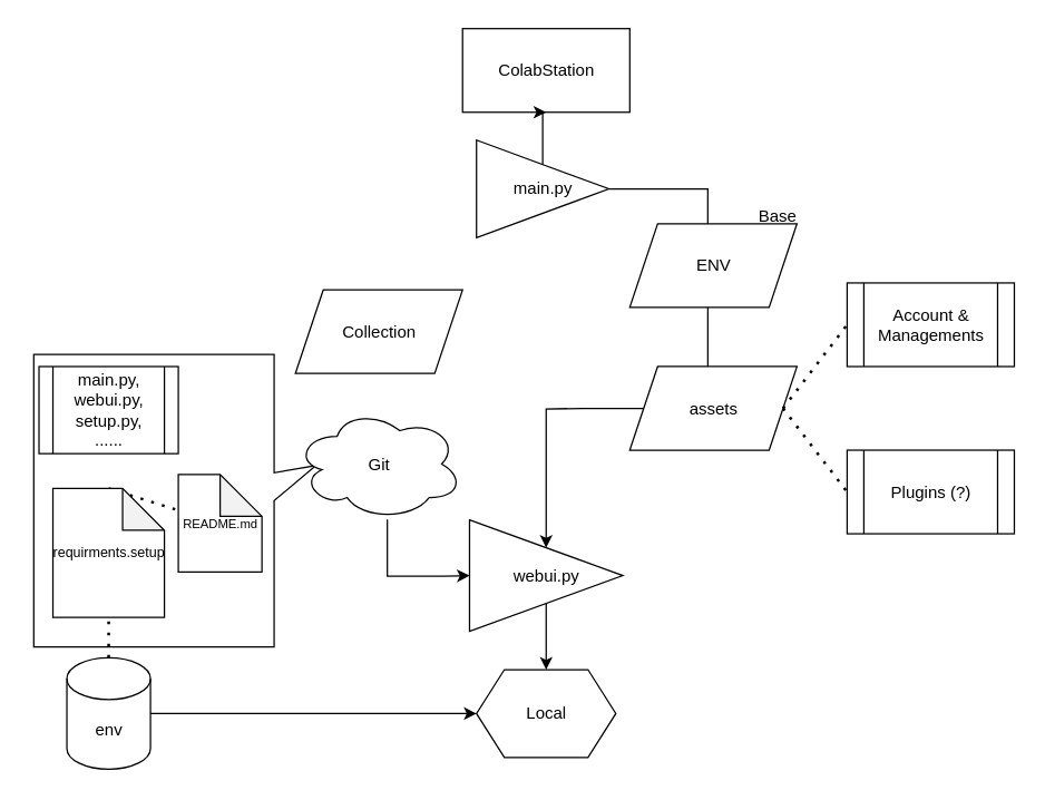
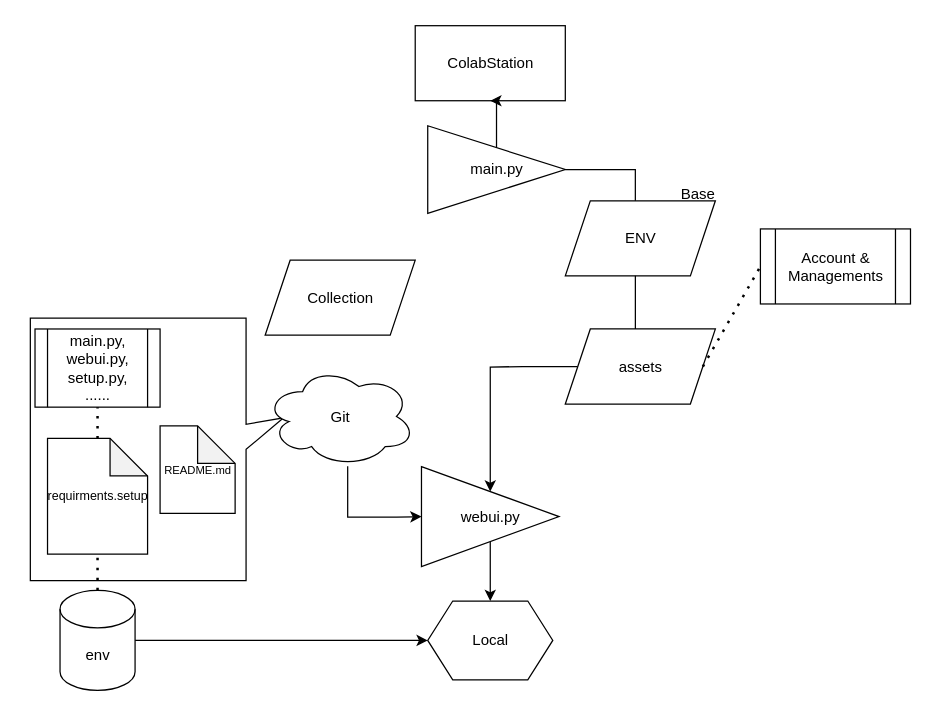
  <mxCell id="0" />
  <mxCell id="1" parent="0" />
  <mxCell id="2" value="" style="shape=callout;whiteSpace=wrap;html=1;perimeter=calloutPerimeter;position2=0.62;rotation=-90;" vertex="1" parent="1"><mxGeometry x="20" y="257.5" width="210" height="202.5" as="geometry" /></mxCell>
  <mxCell id="3" value="ColabStation" style="whiteSpace=wrap;html=1;rounded=0;" parent="1" vertex="1"><mxGeometry x="331.5" y="20" width="120" height="60" as="geometry" /></mxCell>
  <mxCell id="4" value="Collection" style="shape=parallelogram;perimeter=parallelogramPerimeter;whiteSpace=wrap;html=1;fixedSize=1;" parent="1" vertex="1"><mxGeometry x="211.5" y="207.5" width="120" height="60" as="geometry" /></mxCell>
  <mxCell id="5" style="edgeStyle=orthogonalEdgeStyle;rounded=0;orthogonalLoop=1;jettySize=auto;html=1;" edge="1" parent="1" source="8" target="3"><mxGeometry relative="1" as="geometry" /></mxCell>
  <mxCell id="6" style="edgeStyle=orthogonalEdgeStyle;rounded=0;orthogonalLoop=1;jettySize=auto;html=1;" edge="1" parent="1" source="15" target="12"><mxGeometry relative="1" as="geometry"><Array as="points"><mxPoint x="417.5" y="293" /><mxPoint x="417.5" y="293" /></Array></mxGeometry></mxCell>
  <mxCell id="7" style="edgeStyle=orthogonalEdgeStyle;rounded=0;orthogonalLoop=1;jettySize=auto;html=1;entryX=0.467;entryY=0.625;entryDx=0;entryDy=0;entryPerimeter=0;" edge="1" parent="1" source="8" target="15"><mxGeometry relative="1" as="geometry"><Array as="points"><mxPoint x="507.5" y="135" /></Array></mxGeometry></mxCell>
- <mxCell id="8" value="&lt;div style=&quot;&quot;&gt;&lt;span style=&quot;background-color: initial;&quot;&gt;main.py&lt;/span&gt;&lt;/div&gt;" style="triangle;whiteSpace=wrap;html=1;align=center;" parent="1" vertex="1"><mxGeometry x="341.5" y="100" width="95" height="70" as="geometry" /></mxCell>
+ <mxCell id="8" value="&lt;div style=&quot;&quot;&gt;&lt;span style=&quot;background-color: initial;&quot;&gt;main.py&lt;/span&gt;&lt;/div&gt;" style="triangle;whiteSpace=wrap;html=1;align=center;" parent="1" vertex="1"><mxGeometry x="341.5" y="100" width="110" height="70" as="geometry" /></mxCell>
  <mxCell id="9" value="ENV" style="shape=parallelogram;perimeter=parallelogramPerimeter;whiteSpace=wrap;html=1;fixedSize=1;" parent="1" vertex="1"><mxGeometry x="451.5" y="160" width="120" height="60" as="geometry" /></mxCell>
  <mxCell id="10" value="Local" style="shape=hexagon;perimeter=hexagonPerimeter2;whiteSpace=wrap;html=1;fixedSize=1;" vertex="1" parent="1"><mxGeometry x="341.5" y="480" width="100" height="63" as="geometry" /></mxCell>
  <mxCell id="11" style="edgeStyle=orthogonalEdgeStyle;rounded=0;orthogonalLoop=1;jettySize=auto;html=1;entryX=0.5;entryY=0;entryDx=0;entryDy=0;" edge="1" parent="1" source="12" target="10"><mxGeometry relative="1" as="geometry" /></mxCell>
  <mxCell id="12" value="webui.py" style="triangle;whiteSpace=wrap;html=1;" vertex="1" parent="1"><mxGeometry x="336.5" y="372.5" width="110" height="80" as="geometry" /></mxCell>
  <mxCell id="13" style="edgeStyle=orthogonalEdgeStyle;rounded=0;orthogonalLoop=1;jettySize=auto;html=1;entryX=0;entryY=0.5;entryDx=0;entryDy=0;" edge="1" parent="1" source="14" target="12"><mxGeometry relative="1" as="geometry"><Array as="points"><mxPoint x="277.5" y="413" /><mxPoint x="316.5" y="413" /></Array></mxGeometry></mxCell>
  <mxCell id="14" value="Git" style="ellipse;shape=cloud;whiteSpace=wrap;html=1;" vertex="1" parent="1"><mxGeometry x="211.5" y="292.5" width="120" height="80" as="geometry" /></mxCell>
  <mxCell id="15" value="assets" style="shape=parallelogram;perimeter=parallelogramPerimeter;whiteSpace=wrap;html=1;fixedSize=1;" parent="1" vertex="1"><mxGeometry x="451.5" y="262.5" width="120" height="60" as="geometry" /></mxCell>
- <mxCell id="16" value="Account &amp;amp; Managements" style="shape=process;whiteSpace=wrap;html=1;backgroundOutline=1;" vertex="1" parent="1"><mxGeometry x="607.5" y="202.5" width="120" height="60" as="geometry" /></mxCell>
- <mxCell id="17" value="Plugins (?)" style="shape=process;whiteSpace=wrap;html=1;backgroundOutline=1;" vertex="1" parent="1"><mxGeometry x="607.5" y="322.5" width="120" height="60" as="geometry" /></mxCell>
+ <mxCell id="16" value="Account &amp;amp; Managements" style="shape=process;whiteSpace=wrap;html=1;backgroundOutline=1;" vertex="1" parent="1"><mxGeometry x="607.5" y="182.5" width="120" height="60" as="geometry" /></mxCell>
  <mxCell id="18" value="" style="endArrow=none;dashed=1;html=1;dashPattern=1 3;strokeWidth=2;rounded=0;entryX=0;entryY=0.5;entryDx=0;entryDy=0;exitX=1;exitY=0.5;exitDx=0;exitDy=0;" edge="1" parent="1" source="15" target="16"><mxGeometry width="50" height="50" relative="1" as="geometry"><mxPoint x="377.5" y="380" as="sourcePoint" /><mxPoint x="427.5" y="330" as="targetPoint" /><Array as="points" /></mxGeometry></mxCell>
- <mxCell id="19" value="" style="endArrow=none;dashed=1;html=1;dashPattern=1 3;strokeWidth=2;rounded=0;entryX=0;entryY=0.5;entryDx=0;entryDy=0;exitX=1;exitY=0.5;exitDx=0;exitDy=0;" edge="1" parent="1" source="15" target="17"><mxGeometry width="50" height="50" relative="1" as="geometry"><mxPoint x="571.5" y="303" as="sourcePoint" /><mxPoint x="617.5" y="264" as="targetPoint" /><Array as="points" /></mxGeometry></mxCell>
  <mxCell id="20" value="main.py, webui.py, setup.py,&lt;br&gt;......" style="shape=process;whiteSpace=wrap;html=1;backgroundOutline=1;" vertex="1" parent="1"><mxGeometry x="27.5" y="262.5" width="100" height="62.5" as="geometry" /></mxCell>
  <mxCell id="21" style="edgeStyle=orthogonalEdgeStyle;rounded=0;orthogonalLoop=1;jettySize=auto;html=1;entryX=0;entryY=0.5;entryDx=0;entryDy=0;" edge="1" parent="1" source="22" target="10"><mxGeometry relative="1" as="geometry" /></mxCell>
  <mxCell id="22" value="env" style="shape=cylinder3;whiteSpace=wrap;html=1;boundedLbl=1;backgroundOutline=1;size=15;" vertex="1" parent="1"><mxGeometry x="47.5" y="471.5" width="60" height="80" as="geometry" /></mxCell>
- <mxCell id="23" value="" style="endArrow=none;dashed=1;html=1;dashPattern=1 3;strokeWidth=2;rounded=0;exitX=0.5;exitY=0;exitDx=0;exitDy=0;exitPerimeter=0;" edge="1" parent="1" source="27" target="25"><mxGeometry width="50" height="50" relative="1" as="geometry"><mxPoint x="161.5" y="430" as="sourcePoint" /><mxPoint x="211.5" y="380" as="targetPoint" /></mxGeometry></mxCell>
+ <mxCell id="23" value="" style="endArrow=none;dashed=1;html=1;dashPattern=1 3;strokeWidth=2;rounded=0;entryX=0.5;entryY=1;entryDx=0;entryDy=0;exitX=0.5;exitY=0;exitDx=0;exitDy=0;exitPerimeter=0;" edge="1" parent="1" source="27" target="20"><mxGeometry width="50" height="50" relative="1" as="geometry"><mxPoint x="161.5" y="430" as="sourcePoint" /><mxPoint x="211.5" y="380" as="targetPoint" /></mxGeometry></mxCell>
  <mxCell id="24" value="Base" style="text;html=1;strokeColor=none;fillColor=none;align=center;verticalAlign=middle;whiteSpace=wrap;rounded=0;" vertex="1" parent="1"><mxGeometry x="527.5" y="140" width="60" height="30" as="geometry" /></mxCell>
  <mxCell id="25" value="&lt;font style=&quot;font-size: 9px;&quot;&gt;README.md&lt;/font&gt;" style="shape=note;whiteSpace=wrap;html=1;backgroundOutline=1;darkOpacity=0.05;" vertex="1" parent="1"><mxGeometry x="127.5" y="340" width="60" height="70" as="geometry" /></mxCell>
  <mxCell id="26" value="" style="endArrow=none;dashed=1;html=1;dashPattern=1 3;strokeWidth=2;rounded=0;entryX=0.5;entryY=1;entryDx=0;entryDy=0;exitX=0.5;exitY=0;exitDx=0;exitDy=0;exitPerimeter=0;" edge="1" parent="1" source="22" target="27"><mxGeometry width="50" height="50" relative="1" as="geometry"><mxPoint x="97.5" y="472" as="sourcePoint" /><mxPoint x="97.5" y="325" as="targetPoint" /></mxGeometry></mxCell>
  <mxCell id="27" value="&lt;font size=&quot;1&quot;&gt;requirments.setup&lt;/font&gt;" style="shape=note;whiteSpace=wrap;html=1;backgroundOutline=1;darkOpacity=0.05;" vertex="1" parent="1"><mxGeometry x="37.5" y="350" width="80" height="92.5" as="geometry" /></mxCell>
